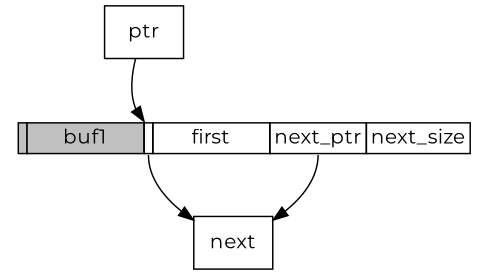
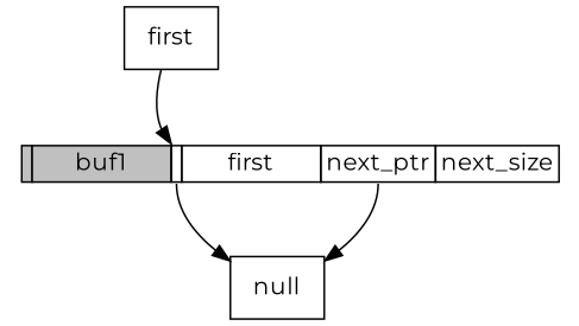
  digraph {
    fontname=Montserrat
    rankdir=TB
    node [fontname=Montserrat shape=box]
    edge [fontname=Montserrat]
-   n1 [label=ptr]
+   n1 [label=first]
    n2 [label=<         <table border="0" cellborder="1" cellspacing="0">             <tr>                 <td bgcolor="gray" port="f1.0"></td>                 <td bgcolor="gray" port="f1" width="80">buf1</td>                 <td port="f2.0"></td>                 <td port="f2" width="80">first</td>                 <td port="f3">next_ptr</td>                 <td>next_size</td>             </tr>         </table>     > shape=plaintext]
-   n3 [label=next]
+   n3 [label=null]
    n1 -> n2 [headport="f2.0:nw"]
    n2 -> n3 [tailport="f2.0:s"]
    n2 -> n3 [tailport="f3:s"]
  }
